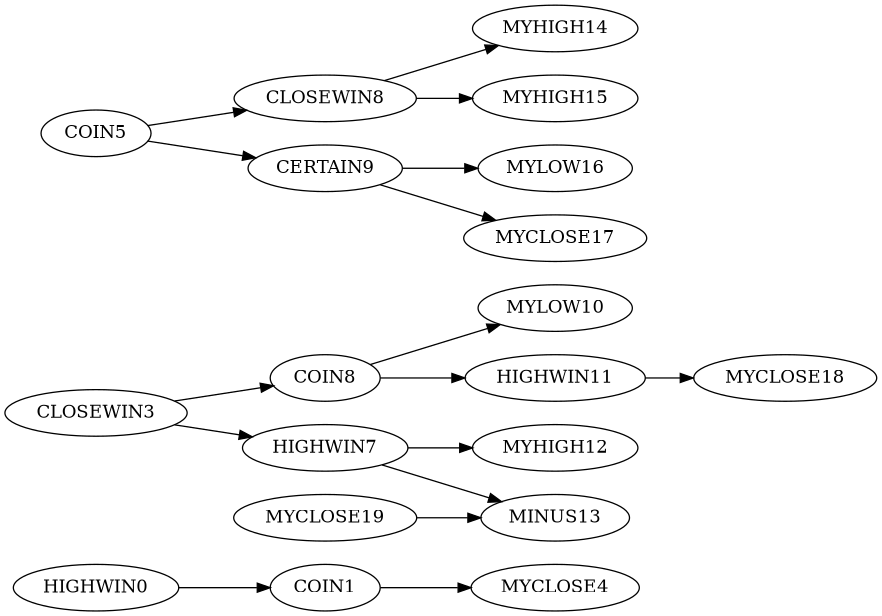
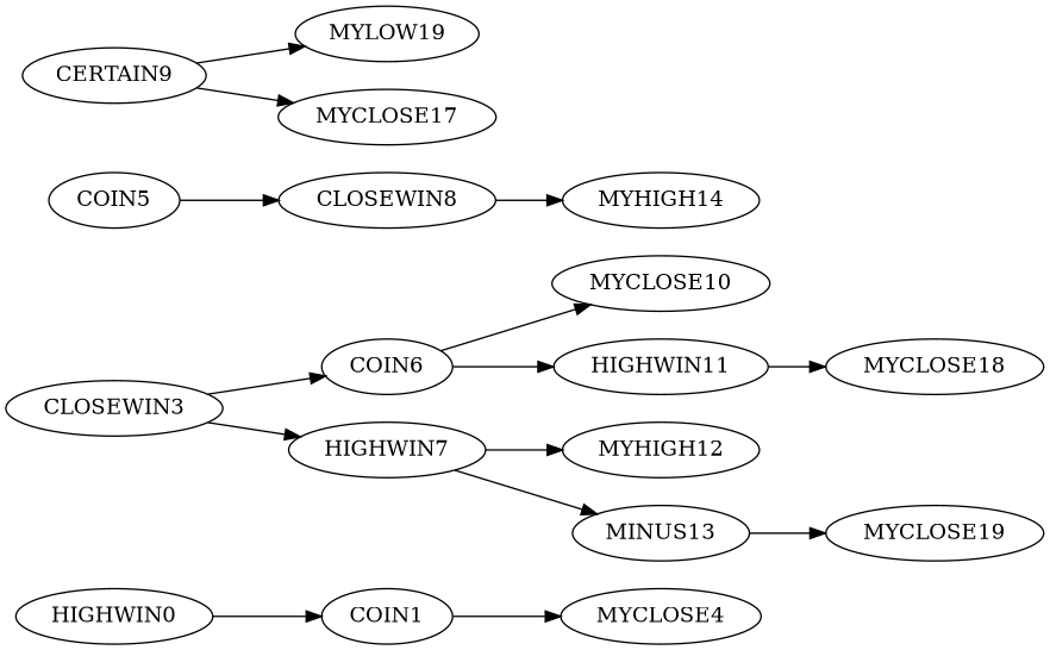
  digraph {
    rankdir=LR
    HIGHWIN0
    COIN1
    MYCLOSE4
    CLOSEWIN3
-   COIN6 [label=COIN8]
+   COIN6
    HIGHWIN7
    COIN5
    CLOSEWIN8
    CERTAIN9
-   MYLOW10
+   MYLOW10 [label=MYCLOSE10]
    n11 [label=HIGHWIN11]
    MYHIGH12
    MINUS13
    MYHIGH14
-   MYHIGH15
-   MYLOW16
+   MYLOW16 [label=MYLOW19]
    MYCLOSE17
    MYCLOSE18
    MYCLOSE19
    HIGHWIN0 -> COIN1
    COIN1 -> MYCLOSE4
    CLOSEWIN3 -> COIN6
    CLOSEWIN3 -> HIGHWIN7
    COIN6 -> MYLOW10
    COIN6 -> n11
    HIGHWIN7 -> MYHIGH12
    HIGHWIN7 -> MINUS13
    COIN5 -> CLOSEWIN8
-   COIN5 -> CERTAIN9
    CLOSEWIN8 -> MYHIGH14
-   CLOSEWIN8 -> MYHIGH15
    CERTAIN9 -> MYLOW16
    CERTAIN9 -> MYCLOSE17
    n11 -> MYCLOSE18
-   MYCLOSE19 -> MINUS13
+   MINUS13 -> MYCLOSE19
  }
